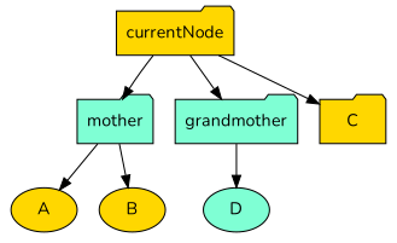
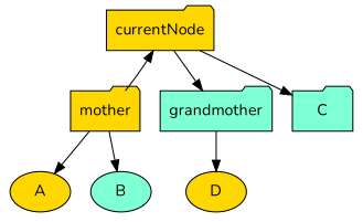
  digraph {
    fontname=Nunito
    node [fillcolor=gold fontname=Nunito shape=folder style=filled]
    edge [fontname=Nunito]
    currentNode
-   mother [fillcolor=aquamarine]
+   mother
    grandmother [fillcolor=aquamarine]
-   C
+   C [fillcolor=aquamarine]
    A [shape=ellipse]
-   B [shape=ellipse]
-   D [fillcolor=aquamarine shape=ellipse]
-   currentNode -> mother
+   B [fillcolor=aquamarine shape=ellipse]
+   D [shape=ellipse]
+   mother -> currentNode
    currentNode -> grandmother
    currentNode -> C
    mother -> A
    mother -> B
    grandmother -> D
  }
